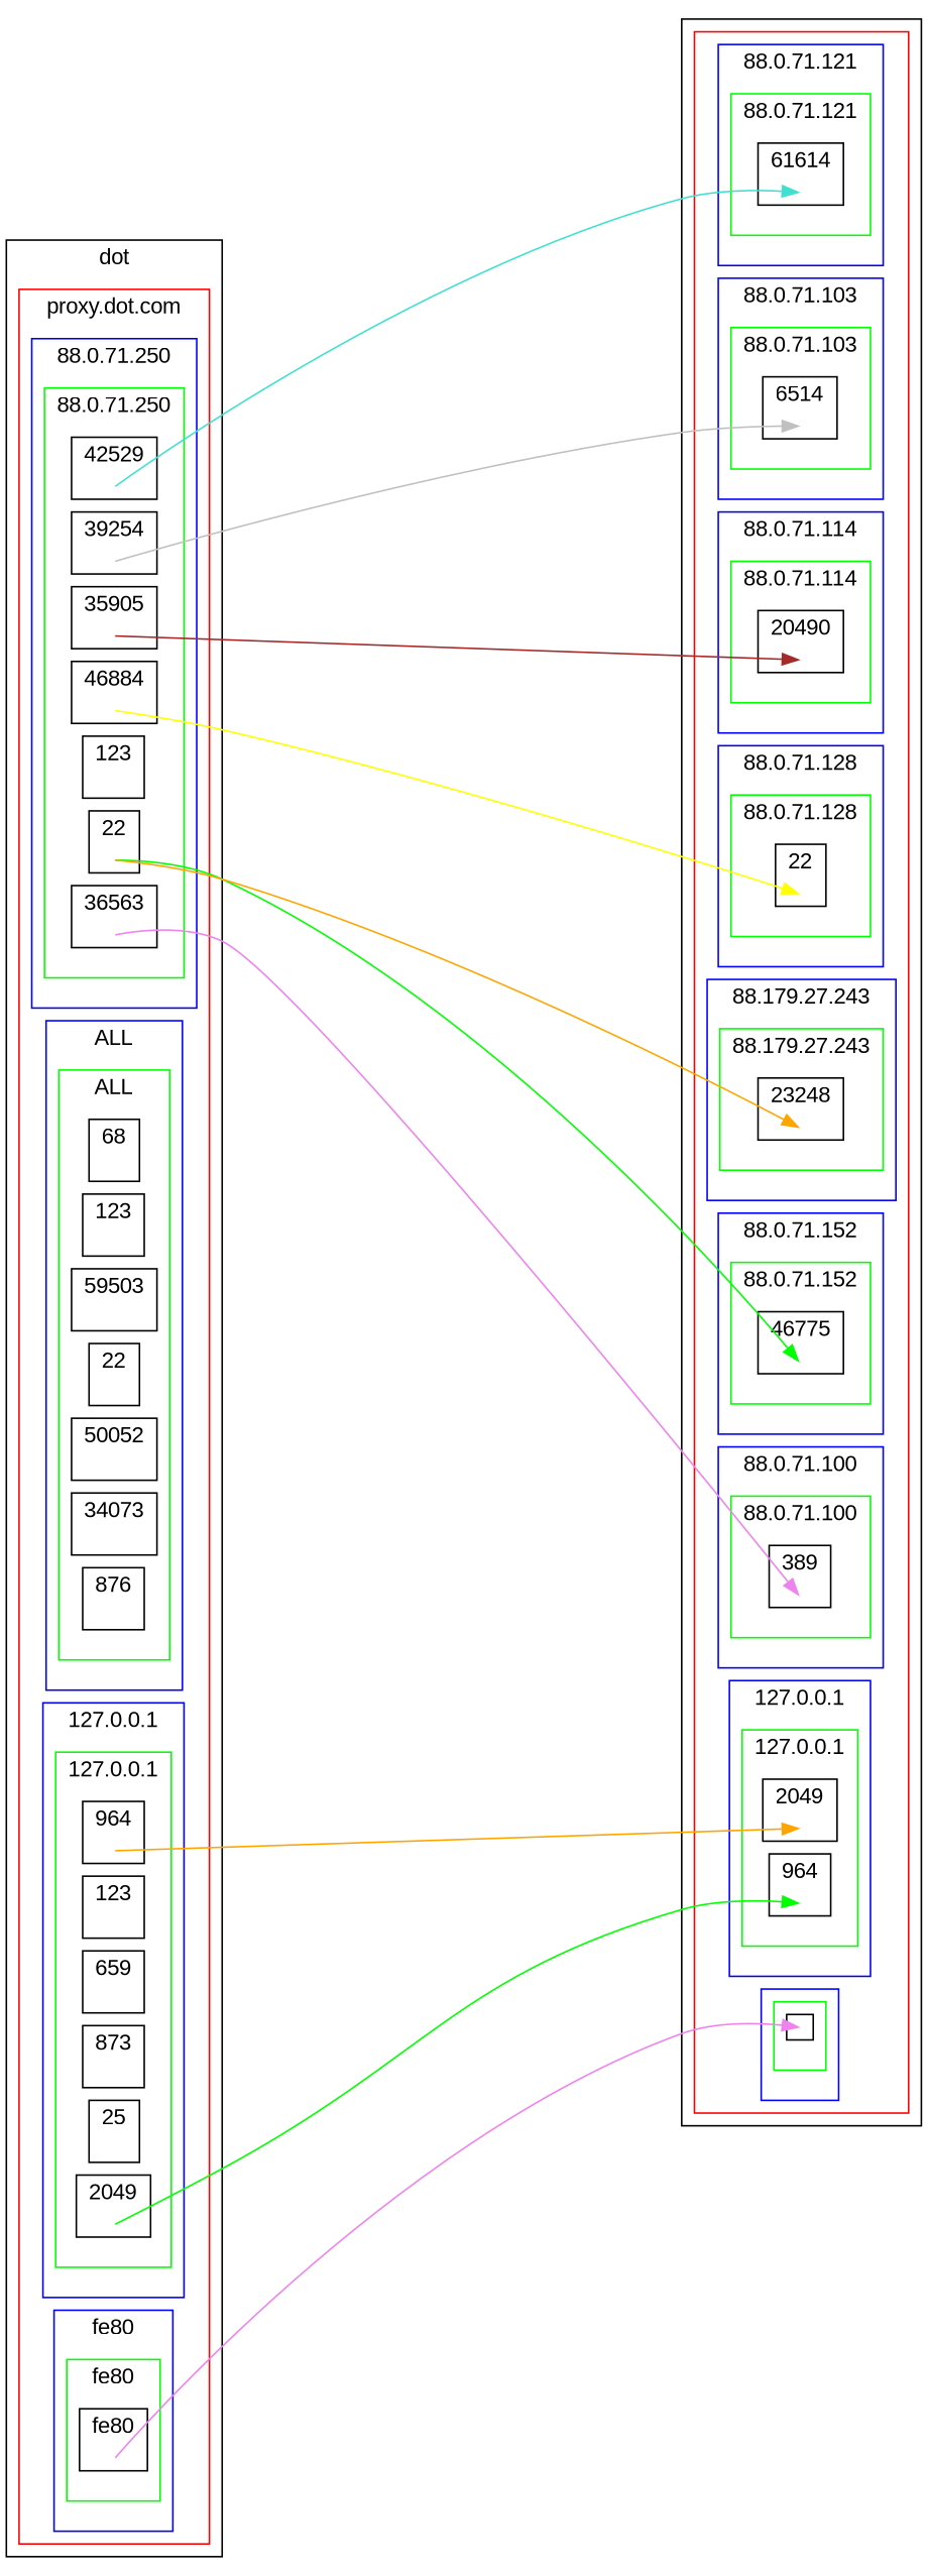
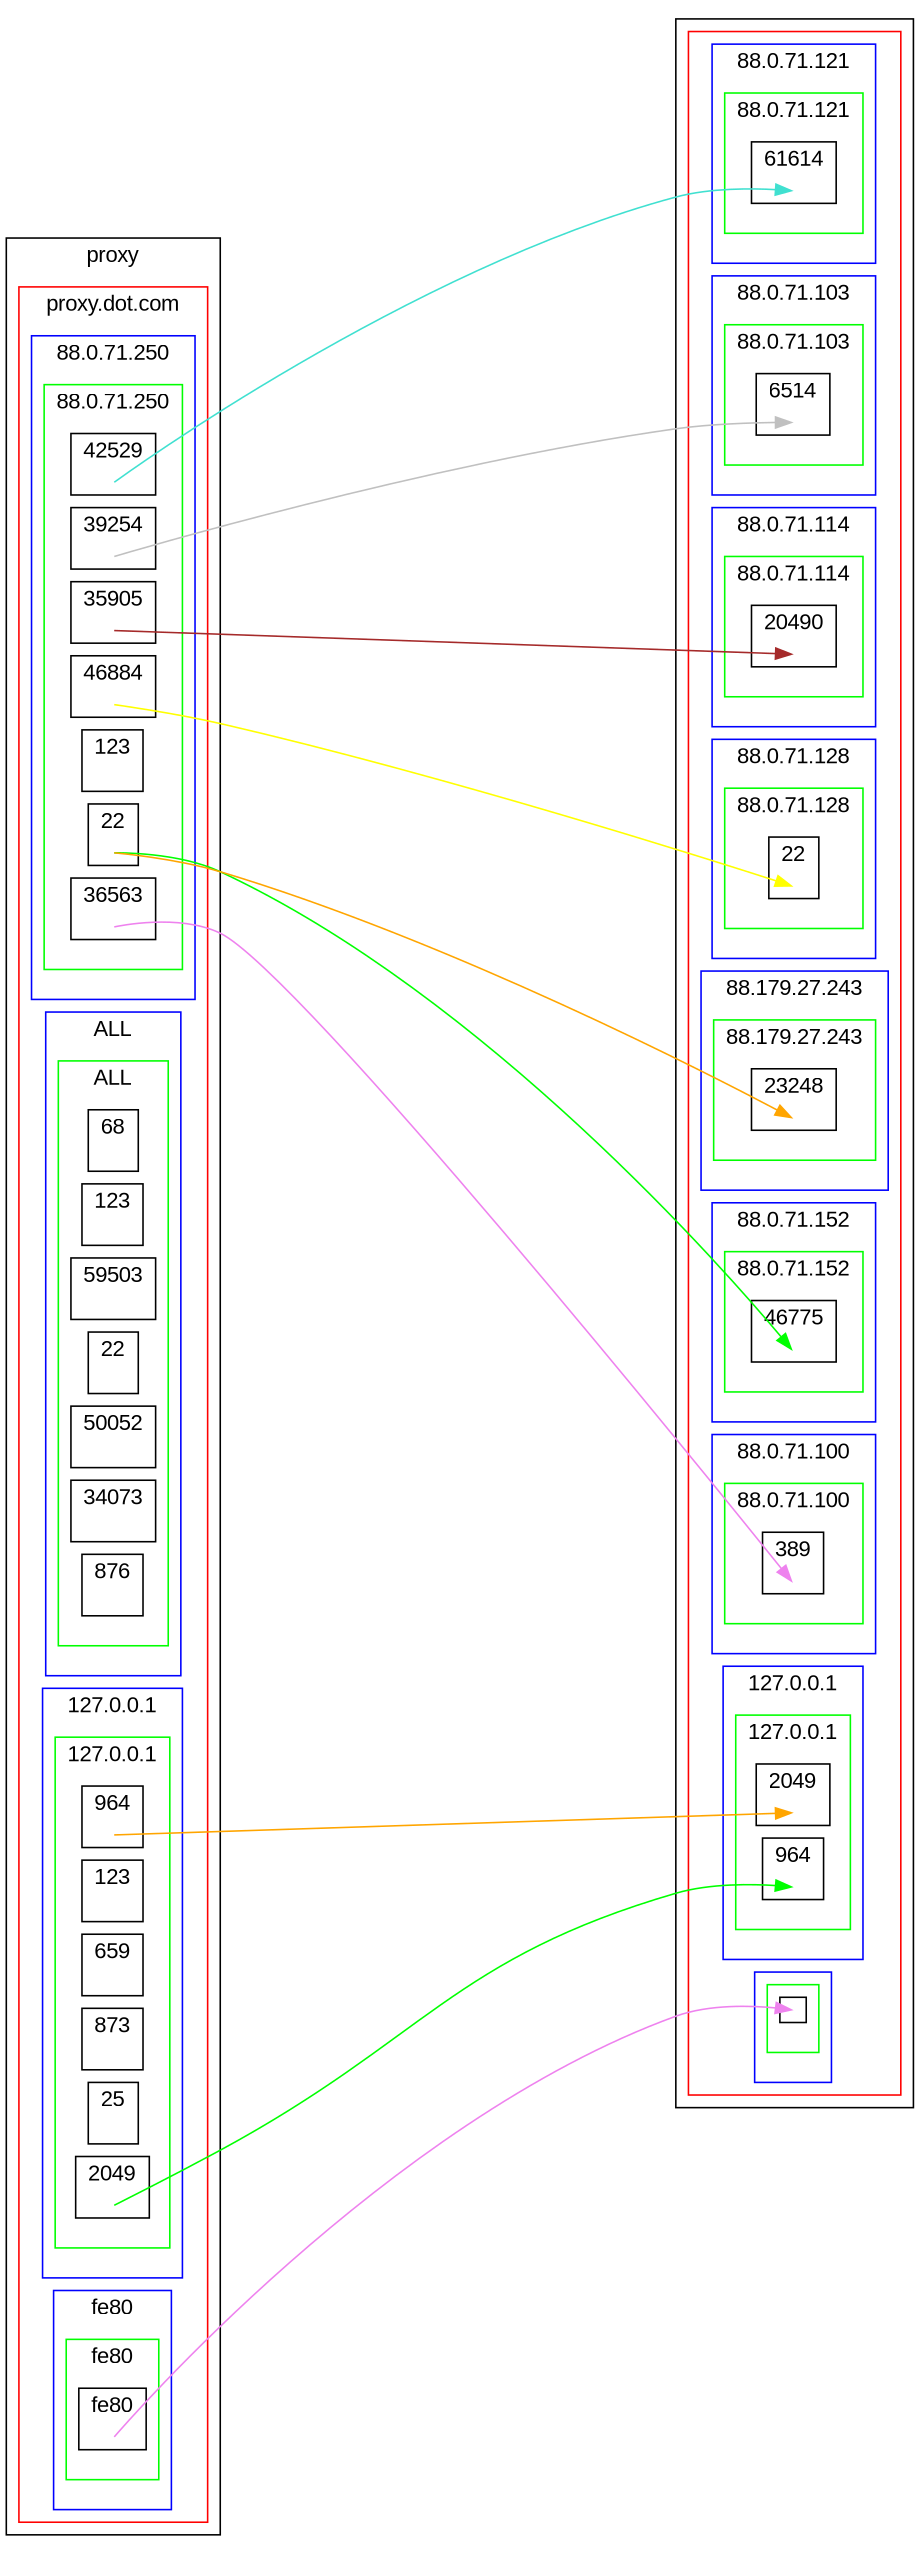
  digraph {
    rankdir=LR
    fontname="Liberation Sans"
    node [color=white shape=point style=filled fontname="Liberation Sans"]
    edge [color=green fontname="Liberation Sans"]
    n1 [label=42529 width=0.01]
    n2 [label=39254 width=0.01]
    n3 [label=35905 width=0.01]
    n4 [label=46884 width=0.01]
    n5 [label=123 width=0.01]
    n6 [label=22 width=0.01]
    n7 [label=36563 width=0.01]
    k12 [width=0.01]
    n9 [label="88.0.71.250" width=0.01]
    n10 [label=68 width=0.01]
    n11 [label=123 width=0.01]
    n12 [label=59503 width=0.01]
    n13 [label=22 width=0.01]
    n14 [label=50052 width=0.01]
    n15 [label=34073 width=0.01]
    n16 [label=876 width=0.01]
    k3 [width=0.01]
    n18 [label=ALL width=0.01]
    n19 [label=964 width=0.01]
    n20 [label=123 width=0.01]
    n21 [label=659 width=0.01]
    n22 [label=873 width=0.01]
    n23 [label=25 width=0.01]
    n24 [label=2049 width=0.01]
    k21 [width=0.01]
    n26 [label="127.0.0.1" width=0.01]
    k30 [width=0.01]
    k29 [width=0.01]
    n29 [label=fe80 width=0.01]
    n30 [label=6514 width=0.01]
    k53 [width=0.01]
    n32 [label="88.0.71.103" width=0.01]
    n33 [label=61614 width=0.01]
    k50 [width=0.01]
    n35 [label="88.0.71.121" width=0.01]
    n36 [label=46775 width=0.01]
    k41 [width=0.01]
    n38 [label="88.0.71.152" width=0.01]
    n39 [label=20490 width=0.01]
    k56 [width=0.01]
    n41 [label="88.0.71.114" width=0.01]
    n42 [label=22 width=0.01]
    k59 [width=0.01]
    n44 [label="88.0.71.128" width=0.01]
    n45 [label=23248 width=0.01]
    k47 [width=0.01]
    n47 [label="88.179.27.243" width=0.01]
    k35 [width=0.01]
    k34 [width=0.01]
    k33 [width=0.01]
    n51 [label=2049 width=0.01]
    n52 [label=964 width=0.01]
    k37 [width=0.01]
    n54 [label="127.0.0.1" width=0.01]
    n55 [label=389 width=0.01]
    k44 [width=0.01]
    n57 [label="88.0.71.100" width=0.01]
    subgraph cluster_1 {
      color=black
-     label=dot
+     label=proxy
      shape=box
      subgraph cluster_2 {
        color=red
        label="proxy.dot.com"
        shape=box
        subgraph cluster_3 {
          color=blue
          label="88.0.71.250"
          shape=box
          n9
          subgraph cluster_4 {
            color=green
            shape=box
            k12
            subgraph cluster_5 {
              color=black
              label=42529
              shape=box
              n1
            }
            subgraph cluster_6 {
              color=black
              label=39254
              shape=box
              n2
            }
            subgraph cluster_7 {
              color=black
              label=35905
              shape=box
              n3
            }
            subgraph cluster_8 {
              color=black
              label=46884
              shape=box
              n4
            }
            subgraph cluster_9 {
              color=black
              label=123
              shape=box
              n5
            }
            subgraph cluster_10 {
              color=black
              label=22
              shape=box
              n6
            }
            subgraph cluster_11 {
              color=black
              label=36563
              shape=box
              n7
            }
          }
        }
        subgraph cluster_12 {
          color=blue
          label=ALL
          shape=box
          n18
          subgraph cluster_13 {
            color=green
            shape=box
            k3
            subgraph cluster_14 {
              color=black
              label=68
              shape=box
              n10
            }
            subgraph cluster_15 {
              color=black
              label=123
              shape=box
              n11
            }
            subgraph cluster_16 {
              color=black
              label=59503
              shape=box
              n12
            }
            subgraph cluster_17 {
              color=black
              label=22
              shape=box
              n13
            }
            subgraph cluster_18 {
              color=black
              label=50052
              shape=box
              n14
            }
            subgraph cluster_19 {
              color=black
              label=34073
              shape=box
              n15
            }
            subgraph cluster_20 {
              color=black
              label=876
              shape=box
              n16
            }
          }
        }
        subgraph cluster_21 {
          color=blue
          label="127.0.0.1"
          shape=box
          n26
          subgraph cluster_22 {
            color=green
            shape=box
            k21
            subgraph cluster_23 {
              color=black
              label=964
              shape=box
              n19
            }
            subgraph cluster_24 {
              color=black
              label=123
              shape=box
              n20
            }
            subgraph cluster_25 {
              color=black
              label=659
              shape=box
              n21
            }
            subgraph cluster_26 {
              color=black
              label=873
              shape=box
              n22
            }
            subgraph cluster_27 {
              color=black
              label=25
              shape=box
              n23
            }
            subgraph cluster_28 {
              color=black
              label=2049
              shape=box
              n24
            }
          }
        }
        subgraph cluster_29 {
          color=blue
          label=fe80
          shape=box
          n29
          subgraph cluster_30 {
            color=green
            shape=box
            k29
            subgraph cluster_31 {
              color=black
              shape=box
              k30
            }
          }
        }
      }
    }
    subgraph cluster_32 {
      color=black
      shape=box
      subgraph cluster_33 {
        color=red
        shape=box
        subgraph cluster_34 {
          color=blue
          label="88.0.71.103"
          shape=box
          n32
          subgraph cluster_35 {
            color=green
            shape=box
            k53
            subgraph cluster_36 {
              color=black
              label=6514
              shape=box
              n30
            }
          }
        }
        subgraph cluster_37 {
          color=blue
          label="88.0.71.121"
          shape=box
          n35
          subgraph cluster_38 {
            color=green
            shape=box
            k50
            subgraph cluster_39 {
              color=black
              label=61614
              shape=box
              n33
            }
          }
        }
        subgraph cluster_40 {
          color=blue
          label="88.0.71.152"
          shape=box
          n38
          subgraph cluster_41 {
            color=green
            shape=box
            k41
            subgraph cluster_42 {
              color=black
              label=46775
              shape=box
              n36
            }
          }
        }
        subgraph cluster_43 {
          color=blue
          label="88.0.71.114"
          shape=box
          n41
          subgraph cluster_44 {
            color=green
            shape=box
            k56
            subgraph cluster_45 {
              color=black
              label=20490
              shape=box
              n39
            }
          }
        }
        subgraph cluster_46 {
          color=blue
          label="88.0.71.128"
          shape=box
          n44
          subgraph cluster_47 {
            color=green
            shape=box
            k59
            subgraph cluster_48 {
              color=black
              label=22
              shape=box
              n42
            }
          }
        }
        subgraph cluster_49 {
          color=blue
          label="88.179.27.243"
          shape=box
          n47
          subgraph cluster_50 {
            color=green
            shape=box
            k47
            subgraph cluster_51 {
              color=black
              label=23248
              shape=box
              n45
            }
          }
        }
        subgraph cluster_52 {
          color=blue
          shape=box
          k33
          subgraph cluster_53 {
            color=green
            shape=box
            k34
            subgraph cluster_54 {
              color=black
              shape=box
              k35
            }
          }
        }
        subgraph cluster_55 {
          color=blue
          label="127.0.0.1"
          shape=box
          n54
          subgraph cluster_56 {
            color=green
            shape=box
            k37
            subgraph cluster_57 {
              color=black
              label=2049
              shape=box
              n51
            }
            subgraph cluster_58 {
              color=black
              label=964
              shape=box
              n52
            }
          }
        }
        subgraph cluster_59 {
          color=blue
          label="88.0.71.100"
          shape=box
          n57
          subgraph cluster_60 {
            color=green
            shape=box
            k44
            subgraph cluster_61 {
              color=black
              label=389
              shape=box
              n55
            }
          }
        }
      }
    }
    n1 -> n33 [color=turquoise]
    n2 -> n30 [color=gray]
    n3 -> n39 [color=brown]
    n4 -> n42 [color=yellow]
    n6 -> n36
    n6 -> n45 [color=orange]
    n7 -> n55 [color=violet]
    n19 -> n51 [color=orange]
    n24 -> n52
    k30 -> k35 [color=violet]
  }
